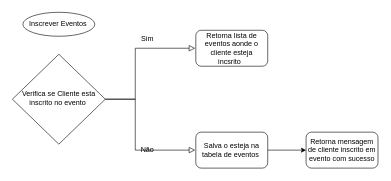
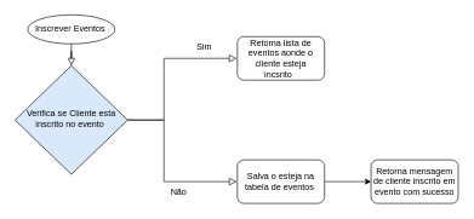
  <mxCell id="0" />
  <mxCell id="1" parent="0" />
+ <mxCell id="2" value="" style="rounded=0;html=1;jettySize=auto;orthogonalLoop=1;fontSize=11;endArrow=block;endFill=0;endSize=8;strokeWidth=1;shadow=0;labelBackgroundColor=none;edgeStyle=orthogonalEdgeStyle;" edge="1" parent="1" source="3" target="4"><mxGeometry relative="1" as="geometry" /></mxCell>
  <mxCell id="3" value="Inscrever Eventos&amp;nbsp;" style="ellipse;whiteSpace=wrap;html=1;fontSize=12;glass=0;strokeWidth=1;shadow=0;" vertex="1" parent="1"><mxGeometry x="37.5" y="20" width="120" height="40" as="geometry" /></mxCell>
- <mxCell id="4" value="Verifica se Cliente esta inscrito no evento&amp;nbsp;" style="rhombus;whiteSpace=wrap;html=1;shadow=0;fontFamily=Helvetica;fontSize=12;align=center;strokeWidth=1;spacing=6;spacingTop=-4;" vertex="1" parent="1"><mxGeometry x="20" y="90" width="155" height="150" as="geometry" /></mxCell>
+ <mxCell id="4" value="Verifica se Cliente esta inscrito no evento&amp;nbsp;" style="rhombus;whiteSpace=wrap;html=1;shadow=0;fontFamily=Helvetica;fontSize=12;align=center;strokeWidth=1;spacing=6;spacingTop=-4;fillColor=#dae8fc;" vertex="1" parent="1"><mxGeometry x="20" y="90" width="155" height="150" as="geometry" /></mxCell>
  <mxCell id="5" value="" style="edgeStyle=orthogonalEdgeStyle;rounded=0;html=1;jettySize=auto;orthogonalLoop=1;fontSize=11;endArrow=block;endFill=0;endSize=8;strokeWidth=1;shadow=0;labelBackgroundColor=none;entryX=0;entryY=0.5;entryDx=0;entryDy=0;" edge="1" parent="1"><mxGeometry y="10" relative="1" as="geometry"><mxPoint as="offset" /><mxPoint x="175" y="165" as="sourcePoint" /><mxPoint x="325" y="80" as="targetPoint" /><Array as="points"><mxPoint x="225" y="165" /><mxPoint x="225" y="80" /></Array></mxGeometry></mxCell>
  <mxCell id="6" value="" style="edgeStyle=orthogonalEdgeStyle;rounded=0;html=1;jettySize=auto;orthogonalLoop=1;fontSize=11;endArrow=block;endFill=0;endSize=8;strokeWidth=1;shadow=0;labelBackgroundColor=none;entryX=0;entryY=0.5;entryDx=0;entryDy=0;" edge="1" parent="1"><mxGeometry y="10" relative="1" as="geometry"><mxPoint as="offset" /><mxPoint x="175" y="165" as="sourcePoint" /><mxPoint x="325" y="250" as="targetPoint" /><Array as="points"><mxPoint x="225" y="165" /><mxPoint x="225" y="250" /></Array></mxGeometry></mxCell>
  <mxCell id="7" value="Retorna lista de eventos aonde o cliente esteja incsrito&amp;nbsp;&amp;nbsp;" style="rounded=1;whiteSpace=wrap;html=1;fontSize=12;glass=0;strokeWidth=1;shadow=0;" vertex="1" parent="1"><mxGeometry x="326" y="50" width="120" height="60" as="geometry" /></mxCell>
  <mxCell id="8" style="edgeStyle=orthogonalEdgeStyle;rounded=0;orthogonalLoop=1;jettySize=auto;html=1;entryX=0;entryY=0.5;entryDx=0;entryDy=0;" edge="1" parent="1" source="9" target="10"><mxGeometry relative="1" as="geometry" /></mxCell>
  <mxCell id="9" value="Salva o esteja na tabela de eventos&amp;nbsp;" style="rounded=1;whiteSpace=wrap;html=1;fontSize=12;glass=0;strokeWidth=1;shadow=0;" vertex="1" parent="1"><mxGeometry x="326" y="220" width="120" height="60" as="geometry" /></mxCell>
  <mxCell id="10" value="Retorna mensagem de cliente inscrito em evento com sucesso" style="rounded=1;whiteSpace=wrap;html=1;fontSize=12;glass=0;strokeWidth=1;shadow=0;" vertex="1" parent="1"><mxGeometry x="510" y="220" width="120" height="60" as="geometry" /></mxCell>
- <mxCell id="11" value="Sim" style="text;html=1;align=center;verticalAlign=middle;resizable=0;points=[];autosize=1;strokeColor=none;fillColor=none;" vertex="1" parent="1"><mxGeometry x="225" y="50" width="40" height="30" as="geometry" /></mxCell>
- <mxCell id="12" value="Não" style="text;html=1;align=center;verticalAlign=middle;resizable=0;points=[];autosize=1;strokeColor=none;fillColor=none;" vertex="1" parent="1"><mxGeometry x="220" y="235" width="50" height="30" as="geometry" /></mxCell>
+ <mxCell id="11" value="Sim" style="text;html=1;align=center;verticalAlign=middle;resizable=0;points=[];autosize=1;strokeColor=none;fillColor=none;" vertex="1" parent="1"><mxGeometry x="260" y="50" width="40" height="30" as="geometry" /></mxCell>
+ <mxCell id="12" value="Não" style="text;html=1;align=center;verticalAlign=middle;resizable=0;points=[];autosize=1;strokeColor=none;fillColor=none;" vertex="1" parent="1"><mxGeometry x="220" y="250" width="50" height="30" as="geometry" /></mxCell>
